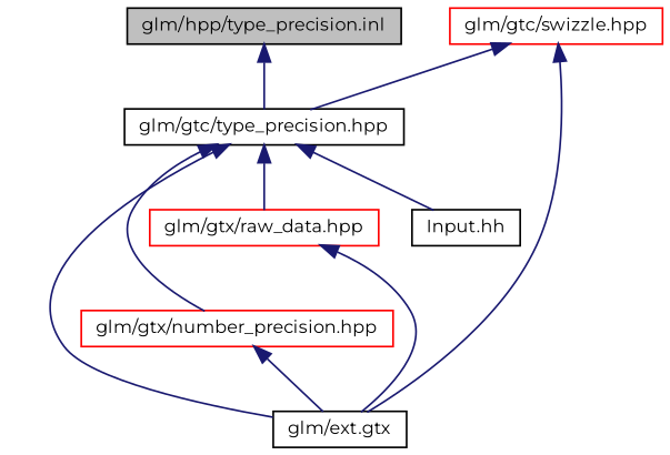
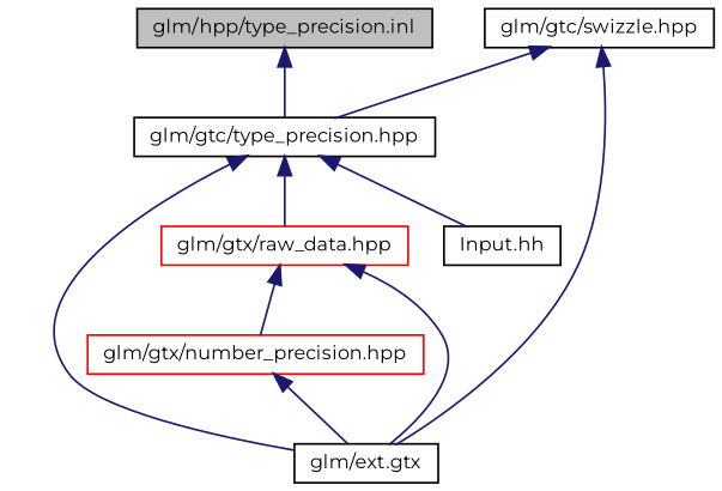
  digraph {
    fontname=Montserrat
    node [color=black fillcolor=white fontname=Montserrat fontsize=10 shape=record style=filled]
    edge [color=midnightblue dir=back fontname=Montserrat fontsize=10 labelfontname=FreeSans labelfontsize=10 style=solid]
    n1 [fillcolor=grey75 fontcolor=black height=0.2 label="glm/hpp/type_precision.inl" width=0.4]
    n2 [height=0.2 label="glm/gtc/type_precision.hpp" width=0.4]
    n3 [height=0.2 label="glm/ext.gtx" width=0.4]
    n4 [color=red height=0.2 label="glm/gtx/number_precision.hpp" width=0.4]
    n5 [color=red height=0.2 label="glm/gtx/raw_data.hpp" width=0.4]
    n6 [height=0.2 label="Input.hh" width=0.4]
-   n7 [color=red height=0.2 label="glm/gtc/swizzle.hpp" width=0.4]
+   n7 [height=0.2 label="glm/gtc/swizzle.hpp" width=0.4]
    n1 -> n2
    n2 -> n3
-   n2 -> n4
+   n5 -> n4
    n2 -> n5
    n2 -> n6
    n4 -> n3
    n5 -> n3
    n7 -> n2
    n7 -> n3
  }
